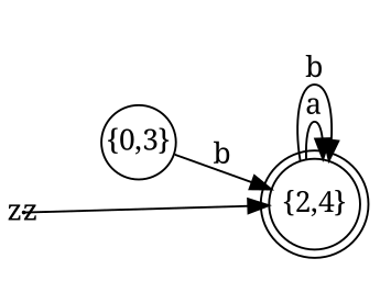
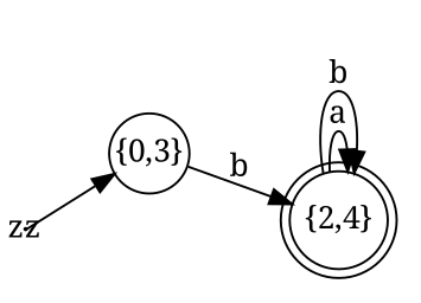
  digraph {
    fontname="Noto Serif"
    rankdir=LR
    node [fillcolor=white fixedsize=true fontname="Noto Serif" shape=circle style=filled]
    edge [fontname="Noto Serif"]
    zz [height=0 width=0]
    n2 [height=0.5 label="{0,3}" width=0.5]
    n3 [height=0.5 label="{2,4}" shape=doublecircle width=0.5]
-   zz -> n3
+   zz -> n2
    n2 -> n3 [label=b]
    n3 -> n3 [label=a]
    n3 -> n3 [label=b]
  }
